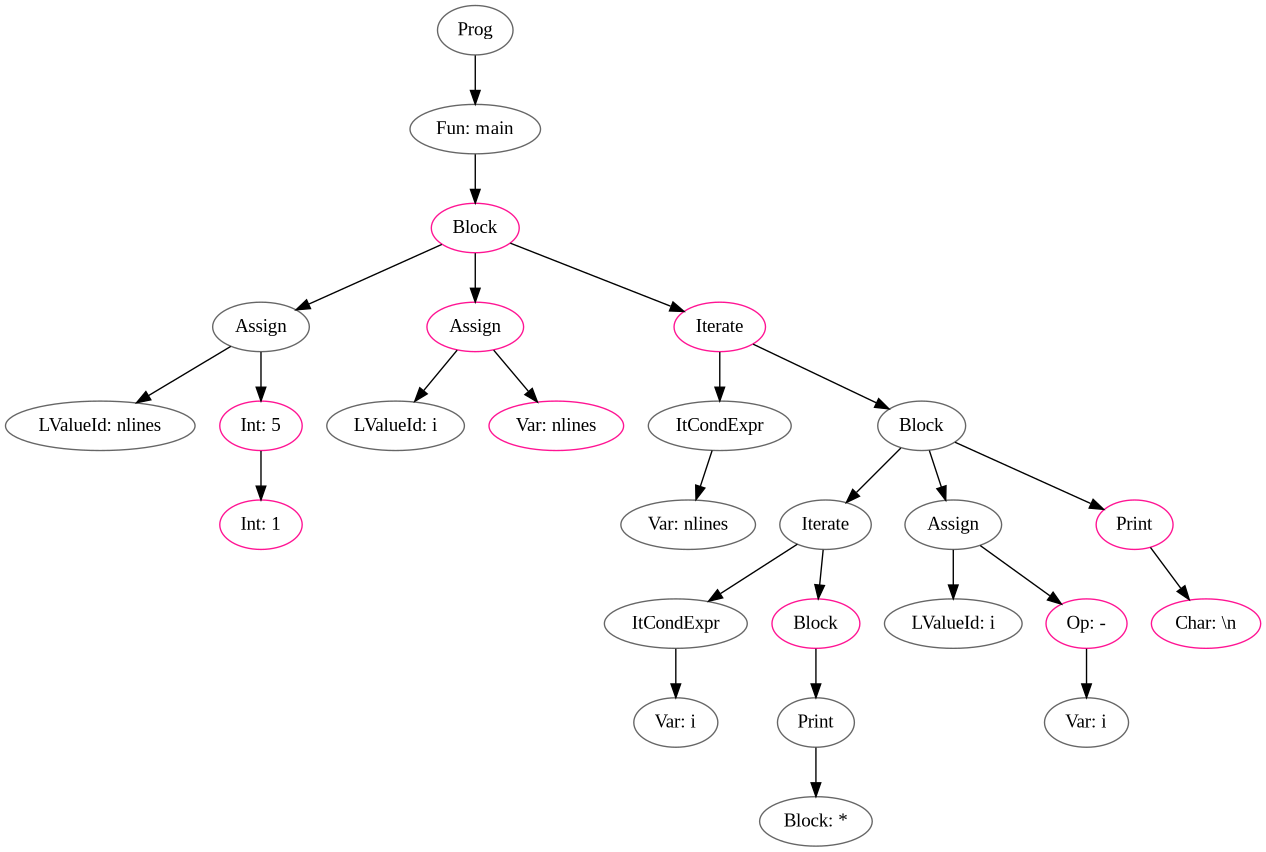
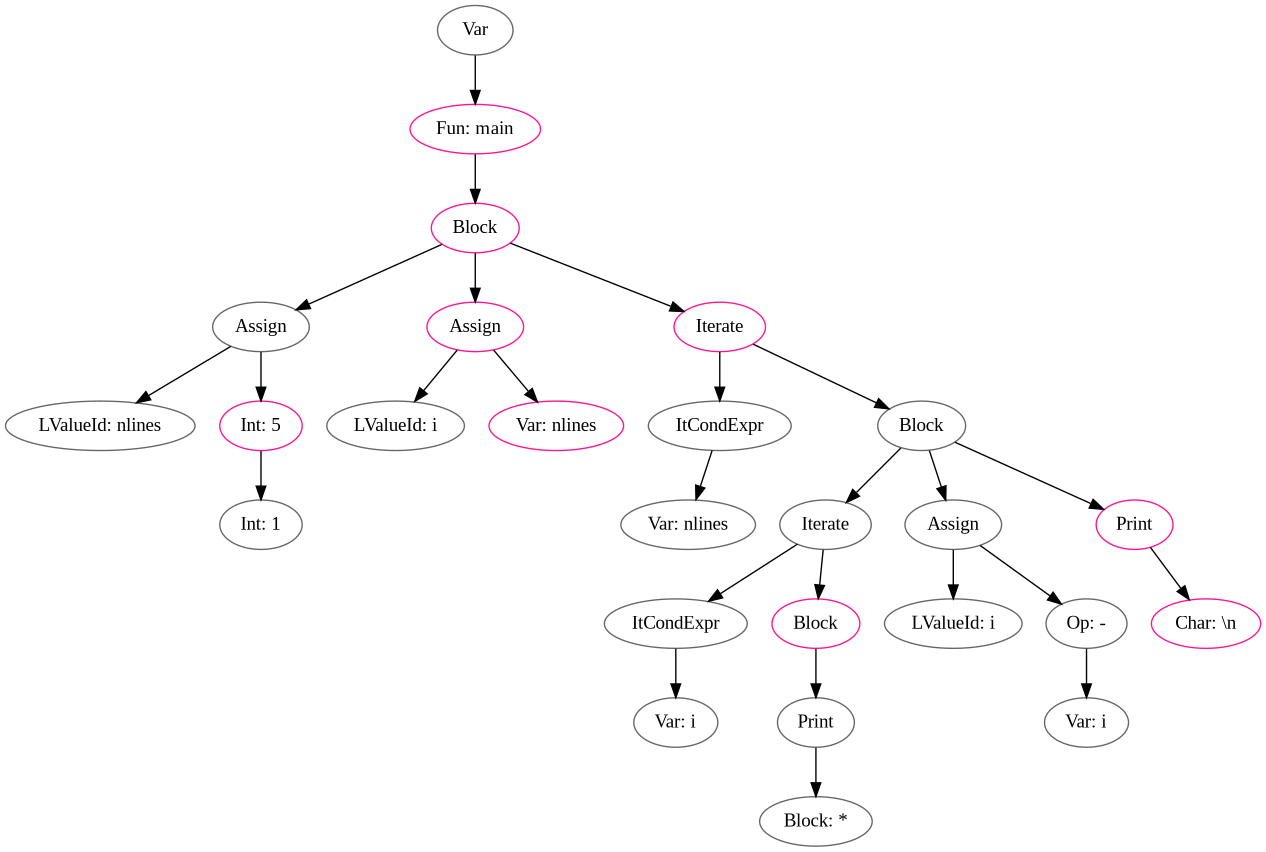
  digraph {
    fontname="Liberation Serif"
    node [color=gray40 fontname="Liberation Serif"]
    edge [fontname="Liberation Serif"]
-   n1 [label=Prog]
-   n2 [label="Fun: main"]
+   n1 [label=Var]
+   n2 [color=deeppink label="Fun: main"]
    n3 [color=deeppink label=Block]
    n4 [label=Assign]
    n5 [color=deeppink label=Assign]
    n6 [color=deeppink label=Iterate]
    n7 [label="LValueId: nlines"]
    n8 [color=deeppink label="Int: 5"]
    n9 [label="LValueId: i"]
    n10 [color=deeppink label="Var: nlines"]
    n11 [label=ItCondExpr]
    n12 [label=Block]
-   n13 [color=deeppink label="Int: 1"]
+   n13 [label="Int: 1"]
    n14 [label="Var: nlines"]
    n15 [label=Iterate]
    n16 [label=Assign]
    n17 [color=deeppink label=Print]
    n18 [label=ItCondExpr]
    n19 [color=deeppink label=Block]
    n20 [label="LValueId: i"]
-   n21 [color=deeppink label="Op: -"]
+   n21 [label="Op: -"]
    n22 [color=deeppink label="Char: \\n"]
    n23 [label="Var: i"]
    n24 [label=Print]
    n25 [label="Block: *"]
    n26 [label="Var: i"]
    n1 -> n2
    n2 -> n3
    n3 -> n4
    n3 -> n5
    n3 -> n6
    n4 -> n7
    n4 -> n8
    n5 -> n9
    n5 -> n10
    n6 -> n11
    n6 -> n12
    n8 -> n13
    n11 -> n14
    n12 -> n15
    n12 -> n16
    n12 -> n17
    n15 -> n18
    n15 -> n19
    n16 -> n20
    n16 -> n21
    n17 -> n22
    n18 -> n23
    n19 -> n24
    n21 -> n26
    n24 -> n25
  }
